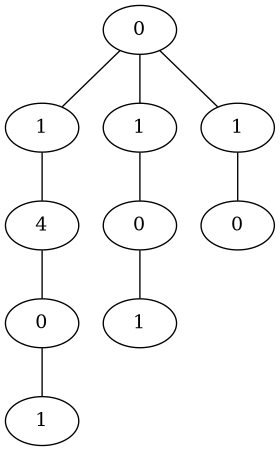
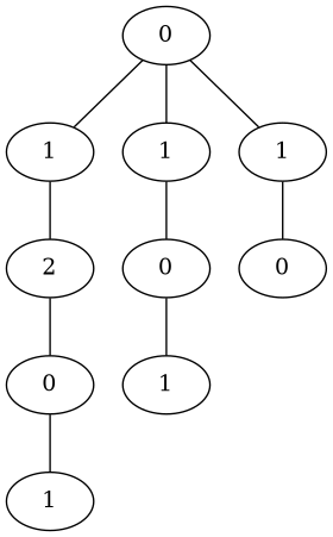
  graph {
    n1 [label=0]
    n2 [label=1]
    n3 [label=1]
    n4 [label=1]
-   n5 [label=4]
+   n5 [label=2]
    n6 [label=0]
    n7 [label=1]
    n8 [label=0]
    n9 [label=1]
    n10 [label=0]
    n1 -- n2
    n1 -- n3
    n1 -- n4
    n2 -- n5
    n3 -- n8
    n4 -- n10
    n5 -- n6
    n6 -- n7
    n8 -- n9
  }
